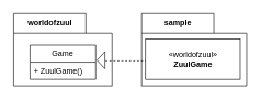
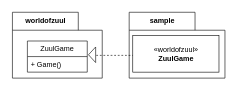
  <mxCell id="0" />
  <mxCell id="1" parent="0" />
  <mxCell id="2" value="sample" style="shape=folder;fontStyle=1;tabWidth=110;tabHeight=30;tabPosition=left;html=1;boundedLbl=1;labelInHeader=1;" vertex="1" parent="1"><mxGeometry x="215" y="20" width="160" height="110" as="geometry" /></mxCell>
  <mxCell id="3" value="worldofzuul" style="shape=folder;fontStyle=1;tabWidth=110;tabHeight=30;tabPosition=left;html=1;boundedLbl=1;labelInHeader=1;" vertex="1" parent="1"><mxGeometry x="20" y="20" width="150" height="110" as="geometry" /></mxCell>
  <mxCell id="4" value="«worldofzuul»&lt;br&gt;&lt;b&gt;ZuulGame&lt;/b&gt;" style="html=1;" vertex="1" parent="1"><mxGeometry x="221" y="59" width="144" height="61" as="geometry" /></mxCell>
- <mxCell id="5" value="Game" style="swimlane;fontStyle=0;childLayout=stackLayout;horizontal=1;startSize=26;fillColor=none;horizontalStack=0;resizeParent=1;resizeParentMax=0;resizeLast=0;collapsible=1;marginBottom=0;" vertex="1" parent="1"><mxGeometry x="45" y="68" width="100" height="52" as="geometry" /></mxCell>
- <mxCell id="6" value="+ ZuulGame()" style="text;strokeColor=none;fillColor=none;align=left;verticalAlign=top;spacingLeft=4;spacingRight=4;overflow=hidden;rotatable=0;points=[[0,0.5],[1,0.5]];portConstraint=eastwest;" vertex="1" parent="5"><mxGeometry y="26" width="100" height="26" as="geometry" /></mxCell>
+ <mxCell id="5" value="ZuulGame" style="swimlane;fontStyle=0;childLayout=stackLayout;horizontal=1;startSize=26;fillColor=none;horizontalStack=0;resizeParent=1;resizeParentMax=0;resizeLast=0;collapsible=1;marginBottom=0;" vertex="1" parent="1"><mxGeometry x="45" y="68" width="100" height="52" as="geometry" /></mxCell>
+ <mxCell id="6" value="+ Game()" style="text;strokeColor=none;fillColor=none;align=left;verticalAlign=top;spacingLeft=4;spacingRight=4;overflow=hidden;rotatable=0;points=[[0,0.5],[1,0.5]];portConstraint=eastwest;" vertex="1" parent="5"><mxGeometry y="26" width="100" height="26" as="geometry" /></mxCell>
  <mxCell id="7" value="" style="endArrow=none;dashed=1;html=1;entryX=0;entryY=0.623;entryDx=0;entryDy=0;entryPerimeter=0;" edge="1" parent="1"><mxGeometry width="50" height="50" relative="1" as="geometry"><mxPoint x="148" y="92" as="sourcePoint" /><mxPoint x="221" y="92.003" as="targetPoint" /></mxGeometry></mxCell>
  <mxCell id="8" value="" style="triangle;whiteSpace=wrap;html=1;rotation=-180;" vertex="1" parent="1"><mxGeometry x="147" y="78" width="12" height="26" as="geometry" /></mxCell>
